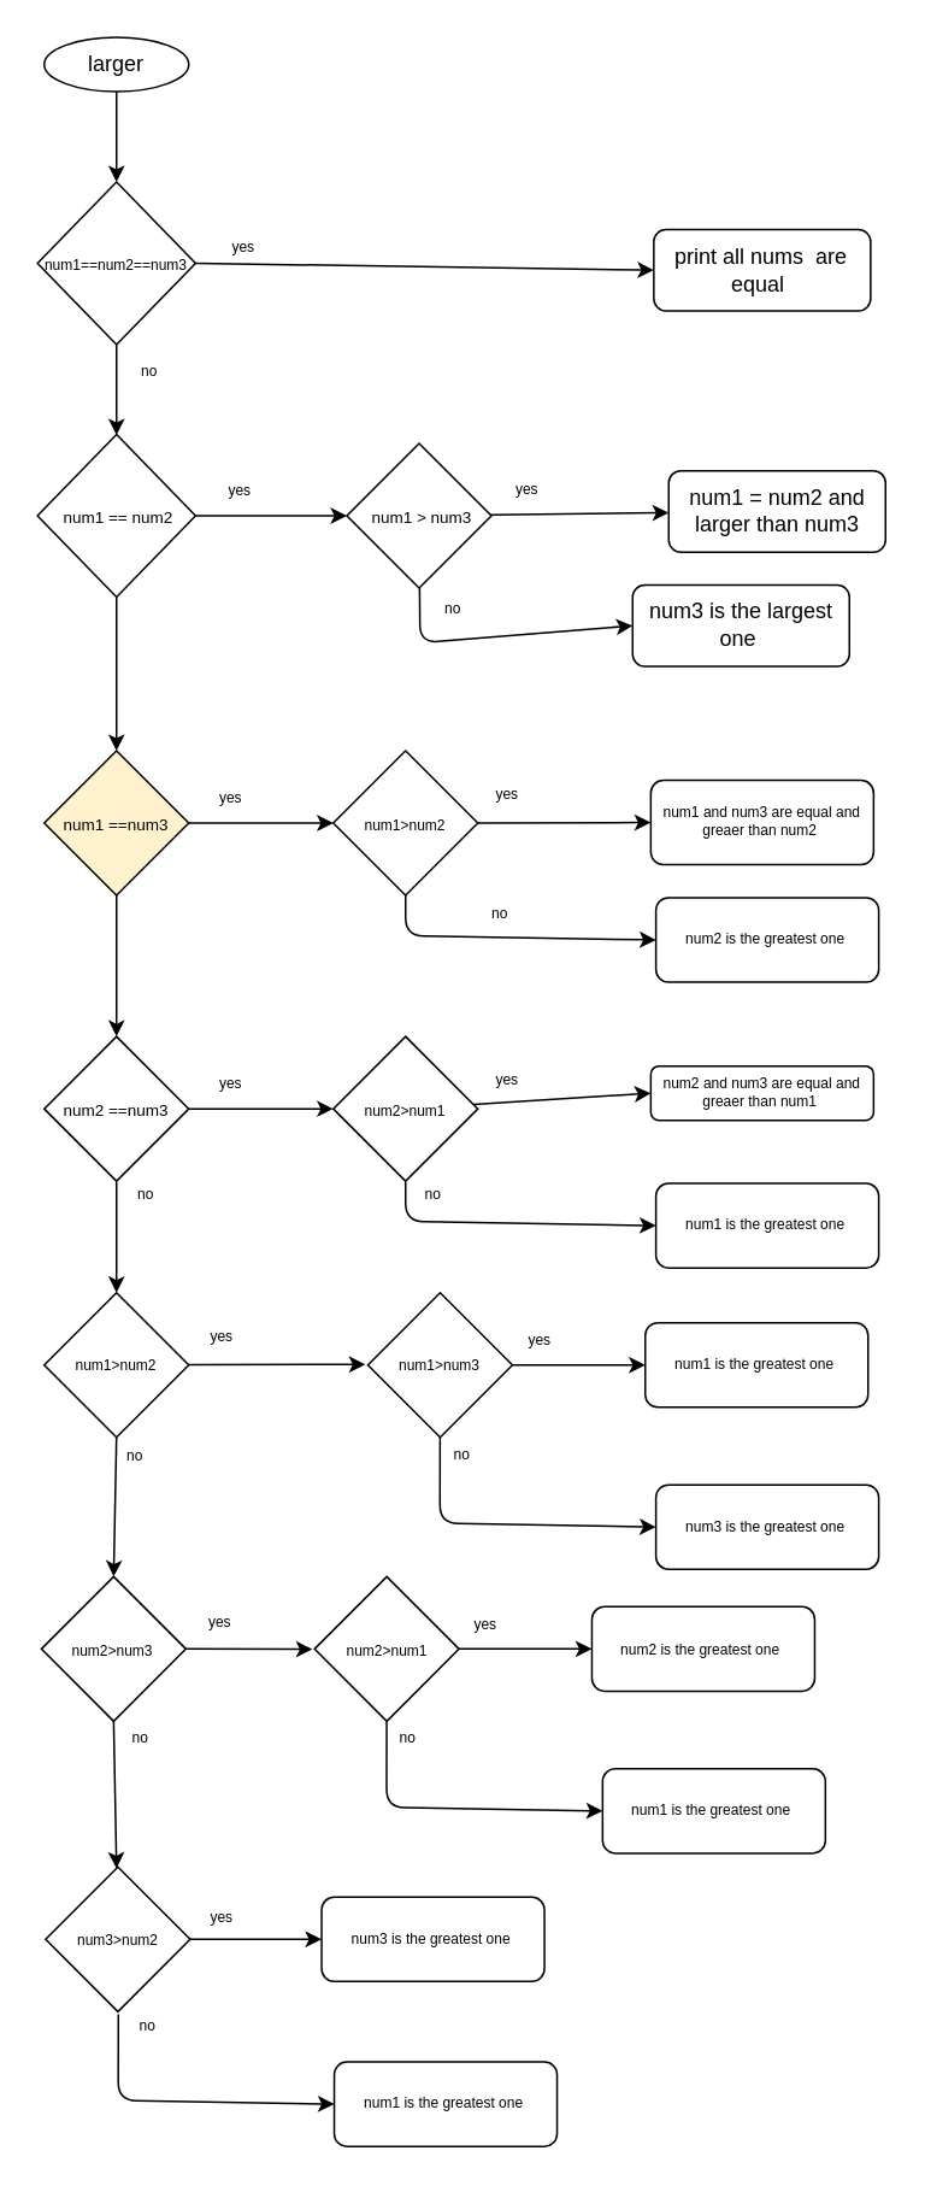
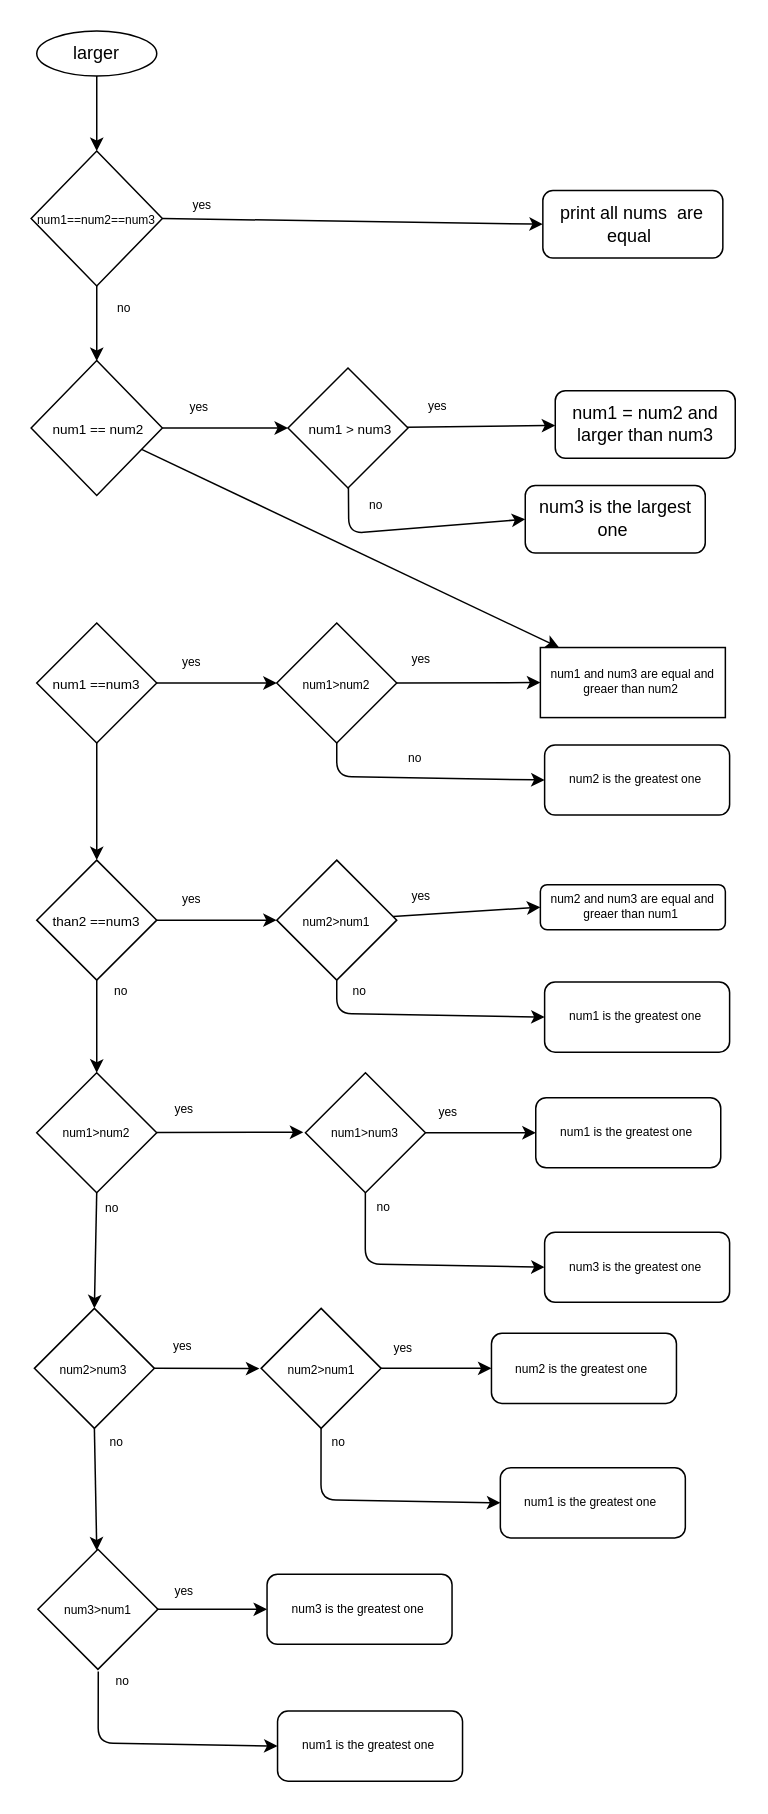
  <mxCell id="0" />
  <mxCell id="1" parent="0" />
  <mxCell id="2" style="edgeStyle=none;html=1;" edge="1" parent="1" source="3"><mxGeometry relative="1" as="geometry"><mxPoint x="64" y="100" as="targetPoint" /></mxGeometry></mxCell>
  <mxCell id="3" value="larger" style="ellipse;whiteSpace=wrap;html=1;" vertex="1" parent="1"><mxGeometry x="24" y="20" width="80" height="30" as="geometry" /></mxCell>
  <mxCell id="4" style="edgeStyle=none;html=1;" edge="1" parent="1" source="6"><mxGeometry relative="1" as="geometry"><mxPoint x="64" y="240" as="targetPoint" /></mxGeometry></mxCell>
  <mxCell id="5" style="edgeStyle=none;html=1;exitX=1;exitY=0.5;exitDx=0;exitDy=0;entryX=0;entryY=0.5;entryDx=0;entryDy=0;" edge="1" parent="1" source="6" target="7"><mxGeometry relative="1" as="geometry"><mxPoint x="324" y="150" as="targetPoint" /></mxGeometry></mxCell>
  <mxCell id="6" value="&lt;font style=&quot;font-size: 8px;&quot;&gt;num1==num2==num3&lt;/font&gt;" style="rhombus;whiteSpace=wrap;html=1;" vertex="1" parent="1"><mxGeometry x="20.25" y="100" width="87.5" height="90" as="geometry" /></mxCell>
  <mxCell id="7" value="print all nums&amp;nbsp; are equal&amp;nbsp;" style="rounded=1;whiteSpace=wrap;html=1;spacing=0;" vertex="1" parent="1"><mxGeometry x="361.4" y="126.3" width="120" height="45" as="geometry" /></mxCell>
  <mxCell id="8" value="" style="edgeStyle=none;html=1;fontSize=8;" edge="1" parent="1" source="10" target="13"><mxGeometry relative="1" as="geometry" /></mxCell>
- <mxCell id="9" value="" style="edgeStyle=none;html=1;fontSize=8;" edge="1" parent="1" source="10" target="23"><mxGeometry relative="1" as="geometry" /></mxCell>
+ <mxCell id="9" value="" style="edgeStyle=none;html=1;fontSize=8;" edge="1" parent="1" source="10" target="27"><mxGeometry relative="1" as="geometry" /></mxCell>
  <mxCell id="10" value="&lt;font style=&quot;font-size: 9px;&quot;&gt;&amp;nbsp;num1 == num2&lt;/font&gt;" style="rhombus;whiteSpace=wrap;html=1;" vertex="1" parent="1"><mxGeometry x="20.251" y="239.681" width="87.5" height="90" as="geometry" /></mxCell>
  <mxCell id="11" style="edgeStyle=none;html=1;fontSize=8;" edge="1" parent="1" source="13" target="18"><mxGeometry relative="1" as="geometry" /></mxCell>
  <mxCell id="12" style="edgeStyle=none;html=1;entryX=0;entryY=0.5;entryDx=0;entryDy=0;fontSize=8;" edge="1" parent="1" source="13" target="19"><mxGeometry relative="1" as="geometry"><Array as="points"><mxPoint x="232" y="355" /></Array></mxGeometry></mxCell>
  <mxCell id="13" value="&lt;span style=&quot;font-size: 9px;&quot;&gt;&amp;nbsp;num1 &amp;gt; num3&lt;/span&gt;" style="rhombus;whiteSpace=wrap;html=1;" vertex="1" parent="1"><mxGeometry x="191.501" y="244.681" width="80" height="80" as="geometry" /></mxCell>
  <mxCell id="14" value="yes" style="text;html=1;align=center;verticalAlign=middle;resizable=0;points=[];autosize=1;strokeColor=none;fillColor=none;fontSize=8;" vertex="1" parent="1"><mxGeometry x="116.913" y="259.761" width="29.527" height="22.441" as="geometry" /></mxCell>
  <mxCell id="15" value="yes" style="text;html=1;align=center;verticalAlign=middle;resizable=0;points=[];autosize=1;strokeColor=none;fillColor=none;fontSize=8;" vertex="1" parent="1"><mxGeometry x="119.274" y="125.122" width="29.527" height="22.441" as="geometry" /></mxCell>
  <mxCell id="16" value="no" style="text;html=1;align=center;verticalAlign=middle;resizable=0;points=[];autosize=1;strokeColor=none;fillColor=none;fontSize=8;" vertex="1" parent="1"><mxGeometry x="68.305" y="193.623" width="27.165" height="22.441" as="geometry" /></mxCell>
  <mxCell id="17" value="yes" style="text;html=1;align=center;verticalAlign=middle;resizable=0;points=[];autosize=1;strokeColor=none;fillColor=none;fontSize=8;" vertex="1" parent="1"><mxGeometry x="276.364" y="258.582" width="29.527" height="22.441" as="geometry" /></mxCell>
  <mxCell id="18" value="num1 = num2 and larger than num3" style="rounded=1;whiteSpace=wrap;html=1;spacing=0;" vertex="1" parent="1"><mxGeometry x="369.671" y="259.761" width="120" height="45" as="geometry" /></mxCell>
  <mxCell id="19" value="num3 is the largest one&amp;nbsp;" style="rounded=1;whiteSpace=wrap;html=1;spacing=0;" vertex="1" parent="1"><mxGeometry x="349.672" y="322.992" width="120" height="45" as="geometry" /></mxCell>
  <mxCell id="20" value="no" style="text;html=1;align=center;verticalAlign=middle;resizable=0;points=[];autosize=1;strokeColor=none;fillColor=none;fontSize=8;" vertex="1" parent="1"><mxGeometry x="236.024" y="324.682" width="27.165" height="22.441" as="geometry" /></mxCell>
  <mxCell id="21" value="" style="edgeStyle=none;html=1;fontSize=9;" edge="1" parent="1" source="23" target="26"><mxGeometry relative="1" as="geometry" /></mxCell>
  <mxCell id="22" style="edgeStyle=none;html=1;exitX=0.5;exitY=1;exitDx=0;exitDy=0;entryX=0.5;entryY=0;entryDx=0;entryDy=0;fontSize=8;" edge="1" parent="1" source="23" target="33"><mxGeometry relative="1" as="geometry" /></mxCell>
- <mxCell id="23" value="&lt;font style=&quot;font-size: 9px;&quot;&gt;num1 ==num3&lt;/font&gt;" style="rhombus;whiteSpace=wrap;html=1;fillColor=#fff2cc;" vertex="1" parent="1"><mxGeometry x="24.001" y="414.681" width="80" height="80" as="geometry" /></mxCell>
+ <mxCell id="23" value="&lt;font style=&quot;font-size: 9px;&quot;&gt;num1 ==num3&lt;/font&gt;" style="rhombus;whiteSpace=wrap;html=1;" vertex="1" parent="1"><mxGeometry x="24.001" y="414.681" width="80" height="80" as="geometry" /></mxCell>
  <mxCell id="24" style="edgeStyle=none;html=1;entryX=0;entryY=0.5;entryDx=0;entryDy=0;fontSize=8;" edge="1" parent="1" source="26" target="27"><mxGeometry relative="1" as="geometry" /></mxCell>
  <mxCell id="25" style="edgeStyle=none;html=1;exitX=0.5;exitY=1;exitDx=0;exitDy=0;entryX=0;entryY=0.5;entryDx=0;entryDy=0;fontSize=8;" edge="1" parent="1" source="26" target="28"><mxGeometry relative="1" as="geometry"><Array as="points"><mxPoint x="224" y="517" /></Array></mxGeometry></mxCell>
  <mxCell id="26" value="&lt;font style=&quot;font-size: 8px;&quot;&gt;num1&amp;gt;num2&lt;/font&gt;" style="rhombus;whiteSpace=wrap;html=1;" vertex="1" parent="1"><mxGeometry x="184.001" y="414.681" width="80" height="80" as="geometry" /></mxCell>
- <mxCell id="27" value="num1 and num3 are equal and greaer than num2&amp;nbsp;" style="rounded=1;whiteSpace=wrap;html=1;fontSize=8;" vertex="1" parent="1"><mxGeometry x="359.74" y="431.02" width="123.33" height="46.71" as="geometry" /></mxCell>
+ <mxCell id="27" value="num1 and num3 are equal and greaer than num2&amp;nbsp;" style="whiteSpace=wrap;html=1;fontSize=8;rounded=0;" vertex="1" parent="1"><mxGeometry x="359.74" y="431.02" width="123.33" height="46.71" as="geometry" /></mxCell>
  <mxCell id="28" value="num2 is the greatest one&amp;nbsp;" style="rounded=1;whiteSpace=wrap;html=1;fontSize=8;" vertex="1" parent="1"><mxGeometry x="362.581" y="495.981" width="123.33" height="46.71" as="geometry" /></mxCell>
  <mxCell id="29" value="yes" style="text;html=1;align=center;verticalAlign=middle;resizable=0;points=[];autosize=1;strokeColor=none;fillColor=none;fontSize=8;" vertex="1" parent="1"><mxGeometry x="265.735" y="427.483" width="29.527" height="22.441" as="geometry" /></mxCell>
  <mxCell id="30" value="no" style="text;html=1;align=center;verticalAlign=middle;resizable=0;points=[];autosize=1;strokeColor=none;fillColor=none;fontSize=8;" vertex="1" parent="1"><mxGeometry x="262.006" y="493.624" width="27.165" height="22.441" as="geometry" /></mxCell>
  <mxCell id="31" value="yes" style="text;html=1;align=center;verticalAlign=middle;resizable=0;points=[];autosize=1;strokeColor=none;fillColor=none;fontSize=8;" vertex="1" parent="1"><mxGeometry x="112.184" y="429.842" width="29.527" height="22.441" as="geometry" /></mxCell>
  <mxCell id="32" style="edgeStyle=none;html=1;exitX=0.5;exitY=1;exitDx=0;exitDy=0;entryX=0.5;entryY=0;entryDx=0;entryDy=0;fontSize=8;" edge="1" parent="1" source="33" target="45"><mxGeometry relative="1" as="geometry" /></mxCell>
- <mxCell id="33" value="&lt;font style=&quot;font-size: 9px;&quot;&gt;num2 ==num3&lt;/font&gt;" style="rhombus;whiteSpace=wrap;html=1;" vertex="1" parent="1"><mxGeometry x="24.002" y="572.752" width="80" height="80" as="geometry" /></mxCell>
+ <mxCell id="33" value="&lt;font style=&quot;font-size: 9px;&quot;&gt;than2 ==num3&lt;/font&gt;" style="rhombus;whiteSpace=wrap;html=1;" vertex="1" parent="1"><mxGeometry x="24.002" y="572.752" width="80" height="80" as="geometry" /></mxCell>
  <mxCell id="34" value="" style="edgeStyle=none;html=1;fontSize=9;" edge="1" parent="1" target="37"><mxGeometry relative="1" as="geometry"><mxPoint x="104.002" y="612.752" as="sourcePoint" /></mxGeometry></mxCell>
  <mxCell id="35" style="edgeStyle=none;html=1;entryX=0;entryY=0.5;entryDx=0;entryDy=0;fontSize=8;" edge="1" parent="1" source="37" target="38"><mxGeometry relative="1" as="geometry" /></mxCell>
  <mxCell id="36" style="edgeStyle=none;html=1;exitX=0.5;exitY=1;exitDx=0;exitDy=0;entryX=0;entryY=0.5;entryDx=0;entryDy=0;fontSize=8;" edge="1" parent="1" source="37" target="39"><mxGeometry relative="1" as="geometry"><Array as="points"><mxPoint x="224.001" y="675.071" /></Array></mxGeometry></mxCell>
  <mxCell id="37" value="&lt;font style=&quot;font-size: 8px;&quot;&gt;num2&amp;gt;num1&lt;/font&gt;" style="rhombus;whiteSpace=wrap;html=1;" vertex="1" parent="1"><mxGeometry x="184.002" y="572.752" width="80" height="80" as="geometry" /></mxCell>
  <mxCell id="38" value="num2 and num3 are equal and greaer than num1&amp;nbsp;" style="rounded=1;whiteSpace=wrap;html=1;fontSize=8;" vertex="1" parent="1"><mxGeometry x="359.741" y="589.091" width="123.33" height="30" as="geometry" /></mxCell>
  <mxCell id="39" value="num1 is the greatest one&amp;nbsp;" style="rounded=1;whiteSpace=wrap;html=1;fontSize=8;" vertex="1" parent="1"><mxGeometry x="362.582" y="654.052" width="123.33" height="46.71" as="geometry" /></mxCell>
  <mxCell id="40" value="yes" style="text;html=1;align=center;verticalAlign=middle;resizable=0;points=[];autosize=1;strokeColor=none;fillColor=none;fontSize=8;" vertex="1" parent="1"><mxGeometry x="265.736" y="585.554" width="29.527" height="22.441" as="geometry" /></mxCell>
  <mxCell id="41" value="no" style="text;html=1;align=center;verticalAlign=middle;resizable=0;points=[];autosize=1;strokeColor=none;fillColor=none;fontSize=8;" vertex="1" parent="1"><mxGeometry x="225.577" y="648.345" width="27.165" height="22.441" as="geometry" /></mxCell>
  <mxCell id="42" value="yes" style="text;html=1;align=center;verticalAlign=middle;resizable=0;points=[];autosize=1;strokeColor=none;fillColor=none;fontSize=8;" vertex="1" parent="1"><mxGeometry x="112.185" y="587.913" width="29.527" height="22.441" as="geometry" /></mxCell>
  <mxCell id="43" style="edgeStyle=none;html=1;entryX=0;entryY=0.5;entryDx=0;entryDy=0;fontSize=8;" edge="1" parent="1" source="45"><mxGeometry relative="1" as="geometry"><mxPoint x="201.711" y="754.176" as="targetPoint" /></mxGeometry></mxCell>
  <mxCell id="44" style="edgeStyle=none;html=1;exitX=0.5;exitY=1;exitDx=0;exitDy=0;entryX=0.5;entryY=0;entryDx=0;entryDy=0;fontSize=8;" edge="1" parent="1" source="45" target="53"><mxGeometry relative="1" as="geometry" /></mxCell>
  <mxCell id="45" value="&lt;font style=&quot;font-size: 8px;&quot;&gt;num1&amp;gt;num2&lt;/font&gt;" style="rhombus;whiteSpace=wrap;html=1;" vertex="1" parent="1"><mxGeometry x="23.982" y="714.482" width="80" height="80" as="geometry" /></mxCell>
  <mxCell id="46" value="yes" style="text;html=1;align=center;verticalAlign=middle;resizable=0;points=[];autosize=1;strokeColor=none;fillColor=none;fontSize=8;" vertex="1" parent="1"><mxGeometry x="107.706" y="727.284" width="29.527" height="22.441" as="geometry" /></mxCell>
  <mxCell id="47" value="no" style="text;html=1;align=center;verticalAlign=middle;resizable=0;points=[];autosize=1;strokeColor=none;fillColor=none;fontSize=8;" vertex="1" parent="1"><mxGeometry x="60.217" y="793.425" width="27.165" height="22.441" as="geometry" /></mxCell>
  <mxCell id="48" style="edgeStyle=none;html=1;entryX=0;entryY=0.5;entryDx=0;entryDy=0;fontSize=8;" edge="1" parent="1" source="50" target="55"><mxGeometry relative="1" as="geometry"><Array as="points"><mxPoint x="243" y="842" /></Array></mxGeometry></mxCell>
  <mxCell id="49" style="edgeStyle=none;html=1;exitX=1;exitY=0.5;exitDx=0;exitDy=0;entryX=0;entryY=0.5;entryDx=0;entryDy=0;fontSize=8;" edge="1" parent="1" source="50" target="54"><mxGeometry relative="1" as="geometry" /></mxCell>
  <mxCell id="50" value="&lt;font style=&quot;font-size: 8px;&quot;&gt;num1&amp;gt;num3&lt;/font&gt;" style="rhombus;whiteSpace=wrap;html=1;" vertex="1" parent="1"><mxGeometry x="203.133" y="714.483" width="80" height="80" as="geometry" /></mxCell>
  <mxCell id="51" style="edgeStyle=none;html=1;exitX=1;exitY=0.5;exitDx=0;exitDy=0;fontSize=8;" edge="1" parent="1" source="53"><mxGeometry relative="1" as="geometry"><mxPoint x="172.424" y="911.73" as="targetPoint" /></mxGeometry></mxCell>
  <mxCell id="52" style="edgeStyle=none;html=1;exitX=0.5;exitY=1;exitDx=0;exitDy=0;fontSize=8;" edge="1" parent="1" source="53" target="67"><mxGeometry relative="1" as="geometry" /></mxCell>
  <mxCell id="53" value="&lt;font style=&quot;font-size: 8px;&quot;&gt;num2&amp;gt;num3&lt;/font&gt;" style="rhombus;whiteSpace=wrap;html=1;" vertex="1" parent="1"><mxGeometry x="22.424" y="871.574" width="80" height="80" as="geometry" /></mxCell>
  <mxCell id="54" value="num1 is the greatest one&amp;nbsp;" style="rounded=1;whiteSpace=wrap;html=1;fontSize=8;" vertex="1" parent="1"><mxGeometry x="356.673" y="731.123" width="123.33" height="46.71" as="geometry" /></mxCell>
  <mxCell id="55" value="num3 is the greatest one&amp;nbsp;" style="rounded=1;whiteSpace=wrap;html=1;fontSize=8;" vertex="1" parent="1"><mxGeometry x="362.584" y="820.784" width="123.33" height="46.71" as="geometry" /></mxCell>
  <mxCell id="56" value="yes" style="text;html=1;align=center;verticalAlign=middle;resizable=0;points=[];autosize=1;strokeColor=none;fillColor=none;fontSize=8;" vertex="1" parent="1"><mxGeometry x="283.137" y="729.845" width="29.527" height="22.441" as="geometry" /></mxCell>
  <mxCell id="57" value="yes" style="text;html=1;align=center;verticalAlign=middle;resizable=0;points=[];autosize=1;strokeColor=none;fillColor=none;fontSize=8;" vertex="1" parent="1"><mxGeometry x="106.278" y="885.746" width="29.527" height="22.441" as="geometry" /></mxCell>
  <mxCell id="58" value="no" style="text;html=1;align=center;verticalAlign=middle;resizable=0;points=[];autosize=1;strokeColor=none;fillColor=none;fontSize=8;" vertex="1" parent="1"><mxGeometry x="66.128" y="648.346" width="27.165" height="22.441" as="geometry" /></mxCell>
  <mxCell id="59" value="no" style="text;html=1;align=center;verticalAlign=middle;resizable=0;points=[];autosize=1;strokeColor=none;fillColor=none;fontSize=8;" vertex="1" parent="1"><mxGeometry x="240.93" y="792.437" width="27.165" height="22.441" as="geometry" /></mxCell>
  <mxCell id="60" style="edgeStyle=none;html=1;entryX=0;entryY=0.5;entryDx=0;entryDy=0;fontSize=8;" edge="1" parent="1" source="62" target="64"><mxGeometry relative="1" as="geometry"><Array as="points"><mxPoint x="213.471" y="999.091" /></Array></mxGeometry></mxCell>
  <mxCell id="61" style="edgeStyle=none;html=1;exitX=1;exitY=0.5;exitDx=0;exitDy=0;entryX=0;entryY=0.5;entryDx=0;entryDy=0;fontSize=8;" edge="1" parent="1" source="62" target="63"><mxGeometry relative="1" as="geometry" /></mxCell>
  <mxCell id="62" value="&lt;font style=&quot;font-size: 8px;&quot;&gt;num2&amp;gt;num1&lt;/font&gt;" style="rhombus;whiteSpace=wrap;html=1;" vertex="1" parent="1"><mxGeometry x="173.604" y="871.574" width="80" height="80" as="geometry" /></mxCell>
  <mxCell id="63" value="num2 is the greatest one&amp;nbsp;" style="rounded=1;whiteSpace=wrap;html=1;fontSize=8;" vertex="1" parent="1"><mxGeometry x="327.144" y="888.214" width="123.33" height="46.71" as="geometry" /></mxCell>
  <mxCell id="64" value="num1 is the greatest one&amp;nbsp;" style="rounded=1;whiteSpace=wrap;html=1;fontSize=8;" vertex="1" parent="1"><mxGeometry x="333.056" y="977.876" width="123.33" height="46.71" as="geometry" /></mxCell>
  <mxCell id="65" value="yes" style="text;html=1;align=center;verticalAlign=middle;resizable=0;points=[];autosize=1;strokeColor=none;fillColor=none;fontSize=8;" vertex="1" parent="1"><mxGeometry x="253.608" y="886.936" width="29.527" height="22.441" as="geometry" /></mxCell>
  <mxCell id="66" value="no" style="text;html=1;align=center;verticalAlign=middle;resizable=0;points=[];autosize=1;strokeColor=none;fillColor=none;fontSize=8;" vertex="1" parent="1"><mxGeometry x="211.401" y="949.529" width="27.165" height="22.441" as="geometry" /></mxCell>
- <mxCell id="67" value="&lt;font style=&quot;font-size: 8px;&quot;&gt;num3&amp;gt;num2&lt;/font&gt;" style="rhombus;whiteSpace=wrap;html=1;" vertex="1" parent="1"><mxGeometry x="24.785" y="1032.206" width="80" height="80" as="geometry" /></mxCell>
+ <mxCell id="67" value="&lt;font style=&quot;font-size: 8px;&quot;&gt;num3&amp;gt;num1&lt;/font&gt;" style="rhombus;whiteSpace=wrap;html=1;" vertex="1" parent="1"><mxGeometry x="24.785" y="1032.206" width="80" height="80" as="geometry" /></mxCell>
  <mxCell id="68" style="edgeStyle=none;html=1;entryX=0;entryY=0.5;entryDx=0;entryDy=0;fontSize=8;" edge="1" parent="1" target="71"><mxGeometry relative="1" as="geometry"><Array as="points"><mxPoint x="64.942" y="1161.272" /></Array><mxPoint x="65.015" y="1113.695" as="sourcePoint" /></mxGeometry></mxCell>
  <mxCell id="69" style="edgeStyle=none;html=1;exitX=1;exitY=0.5;exitDx=0;exitDy=0;entryX=0;entryY=0.5;entryDx=0;entryDy=0;fontSize=8;" edge="1" parent="1" target="70"><mxGeometry relative="1" as="geometry"><mxPoint x="103.986" y="1072.216" as="sourcePoint" /></mxGeometry></mxCell>
  <mxCell id="70" value="num3 is the greatest one&amp;nbsp;" style="rounded=1;whiteSpace=wrap;html=1;fontSize=8;" vertex="1" parent="1"><mxGeometry x="177.526" y="1048.855" width="123.33" height="46.71" as="geometry" /></mxCell>
  <mxCell id="71" value="num1 is the greatest one&amp;nbsp;" style="rounded=1;whiteSpace=wrap;html=1;fontSize=8;" vertex="1" parent="1"><mxGeometry x="184.527" y="1140.057" width="123.33" height="46.71" as="geometry" /></mxCell>
  <mxCell id="72" value="no" style="text;html=1;align=center;verticalAlign=middle;resizable=0;points=[];autosize=1;strokeColor=none;fillColor=none;fontSize=8;" vertex="1" parent="1"><mxGeometry x="63.758" y="949.526" width="27.165" height="22.441" as="geometry" /></mxCell>
  <mxCell id="73" value="no" style="text;html=1;align=center;verticalAlign=middle;resizable=0;points=[];autosize=1;strokeColor=none;fillColor=none;fontSize=8;" vertex="1" parent="1"><mxGeometry x="67.31" y="1108.977" width="27.165" height="22.441" as="geometry" /></mxCell>
  <mxCell id="74" value="yes" style="text;html=1;align=center;verticalAlign=middle;resizable=0;points=[];autosize=1;strokeColor=none;fillColor=none;fontSize=8;" vertex="1" parent="1"><mxGeometry x="107.71" y="1048.857" width="29.527" height="22.441" as="geometry" /></mxCell>
